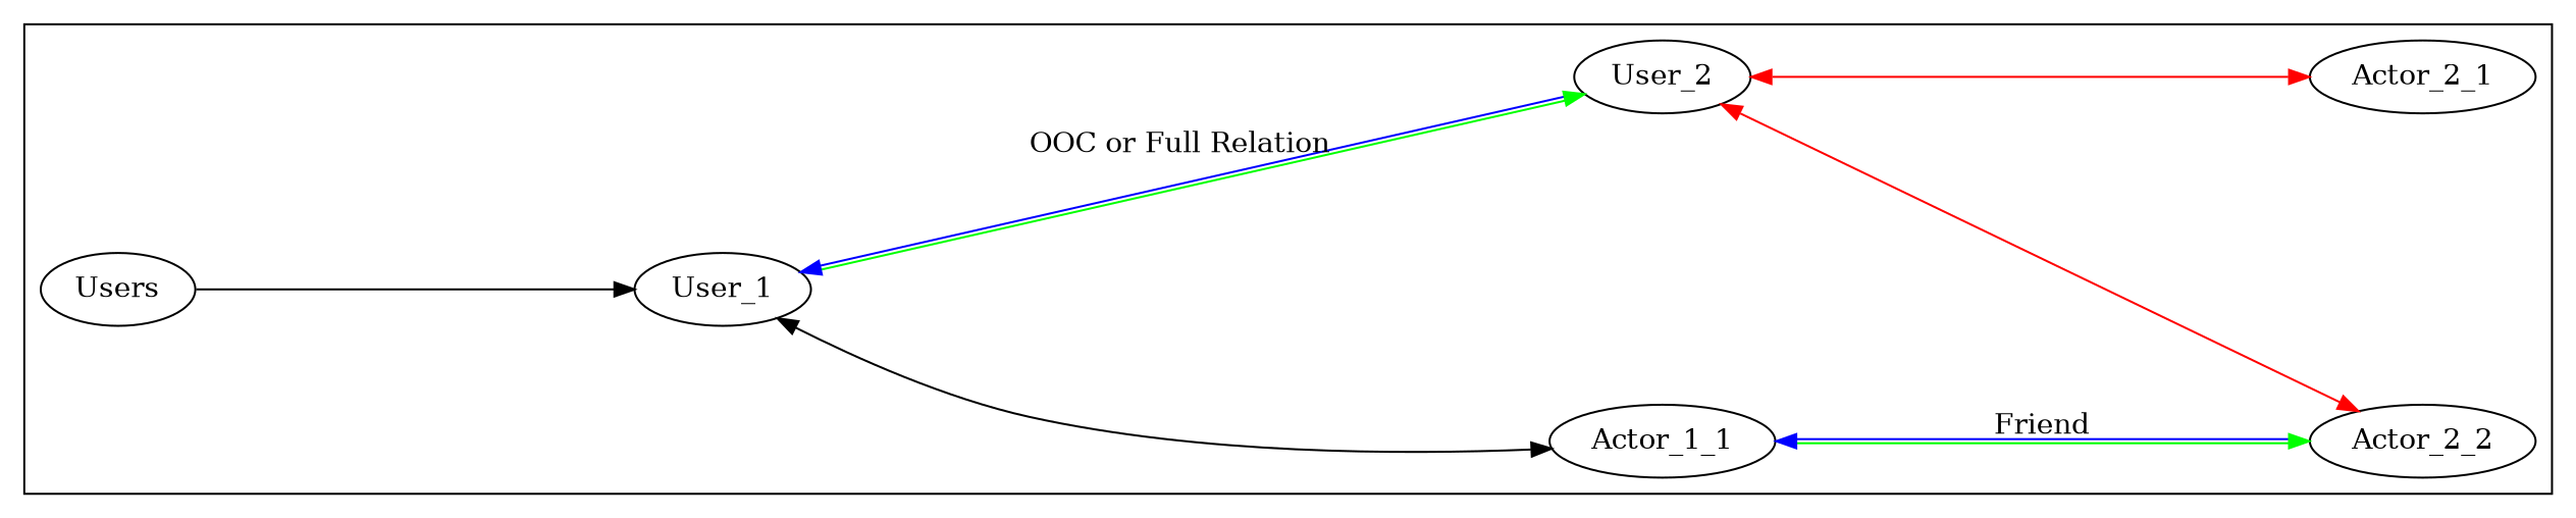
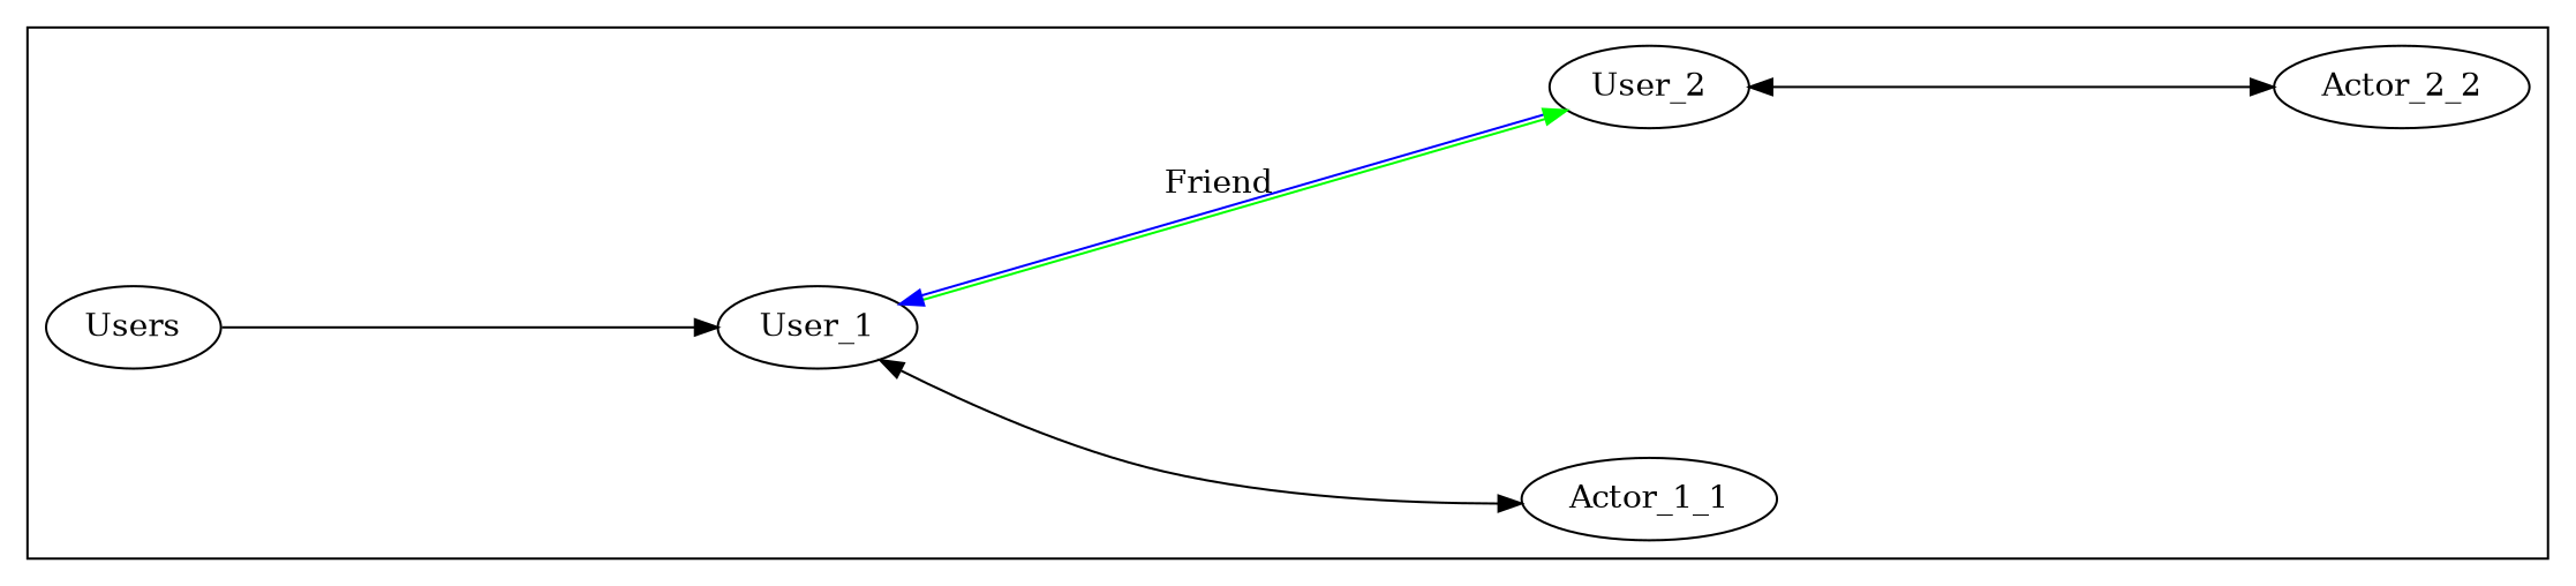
  digraph {
    nodesep=2.0
    rankdir=LR
    ranksep=3.0
    edge [color="green:blue" dir=both]
    User_1
    Actor_1_1
    User_2
-   Actor_2_1
    Actor_2_2
    Users
    subgraph cluster_1 {
      Users
      subgraph sub_2 {
        User_1
        Actor_1_1
        User_2
-       Actor_2_1
        Actor_2_2
      }
    }
    subgraph sub_3 {
      Actor_1_1
-     Actor_2_1
      Actor_2_2
    }
    User_1 -> Actor_1_1 [color=black]
-   User_1 -> User_2 [label="OOC or Full Relation"]
-   Actor_1_1 -> Actor_2_2 [label=Friend]
-   User_2 -> Actor_2_1 [color=red]
-   User_2 -> Actor_2_2 [color=red]
+   User_1 -> User_2 [label=Friend]
+   User_2 -> Actor_2_2 [color=black]
    Users -> User_1 [color="" dir=""]
  }
